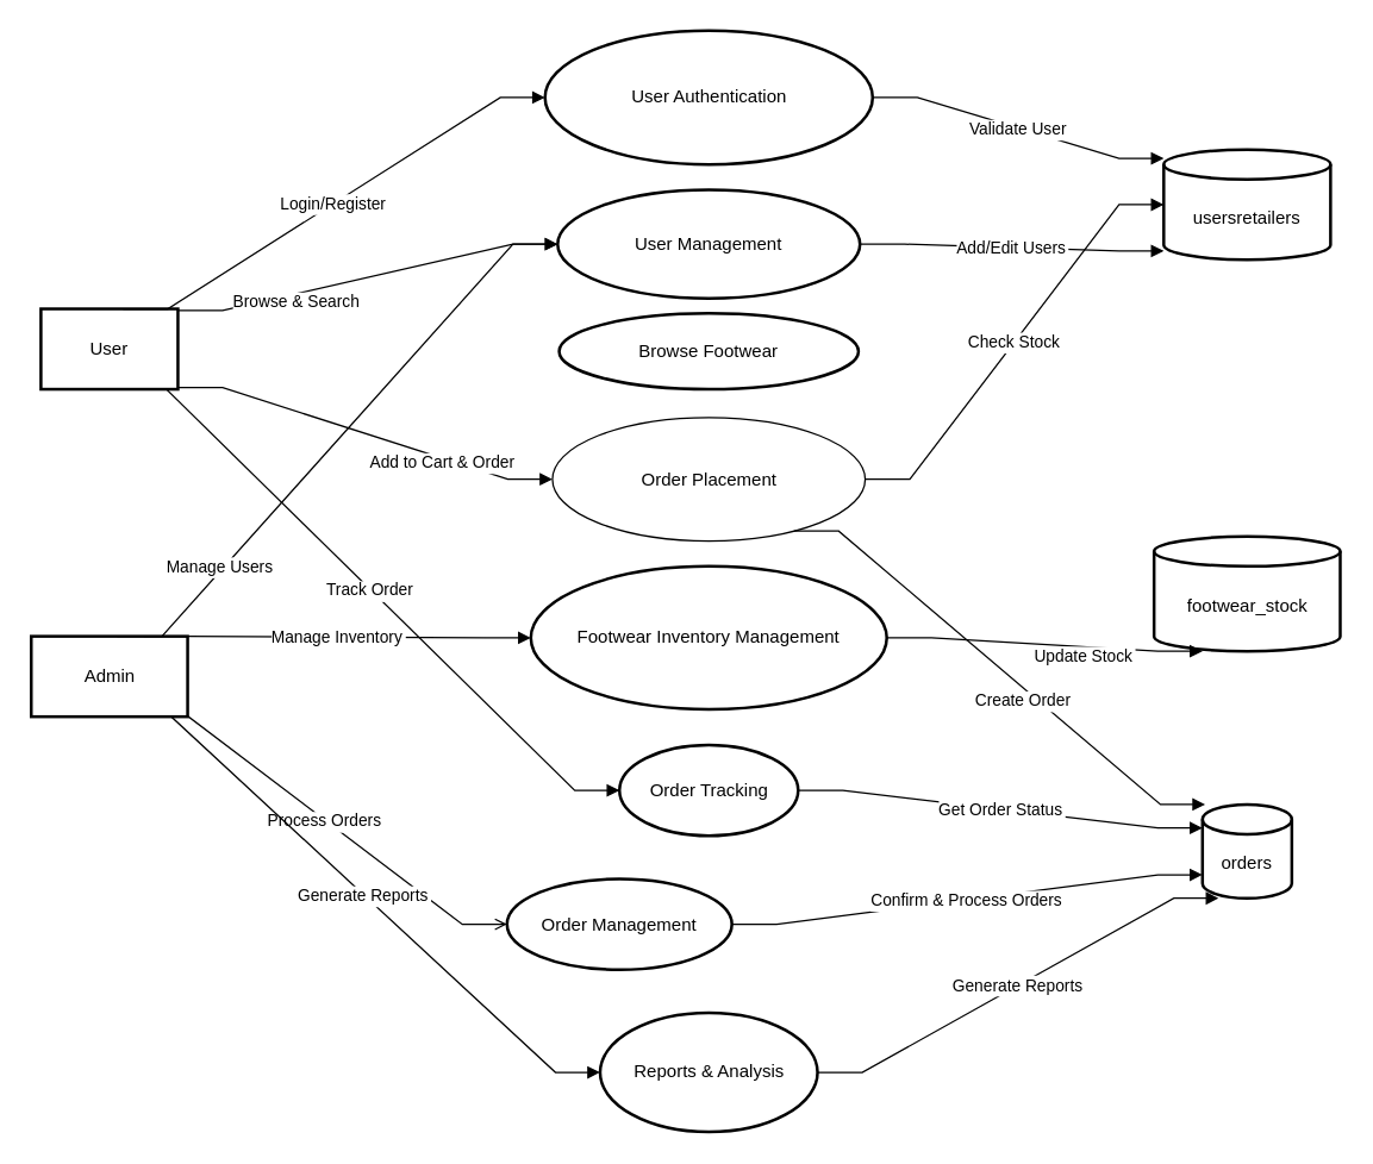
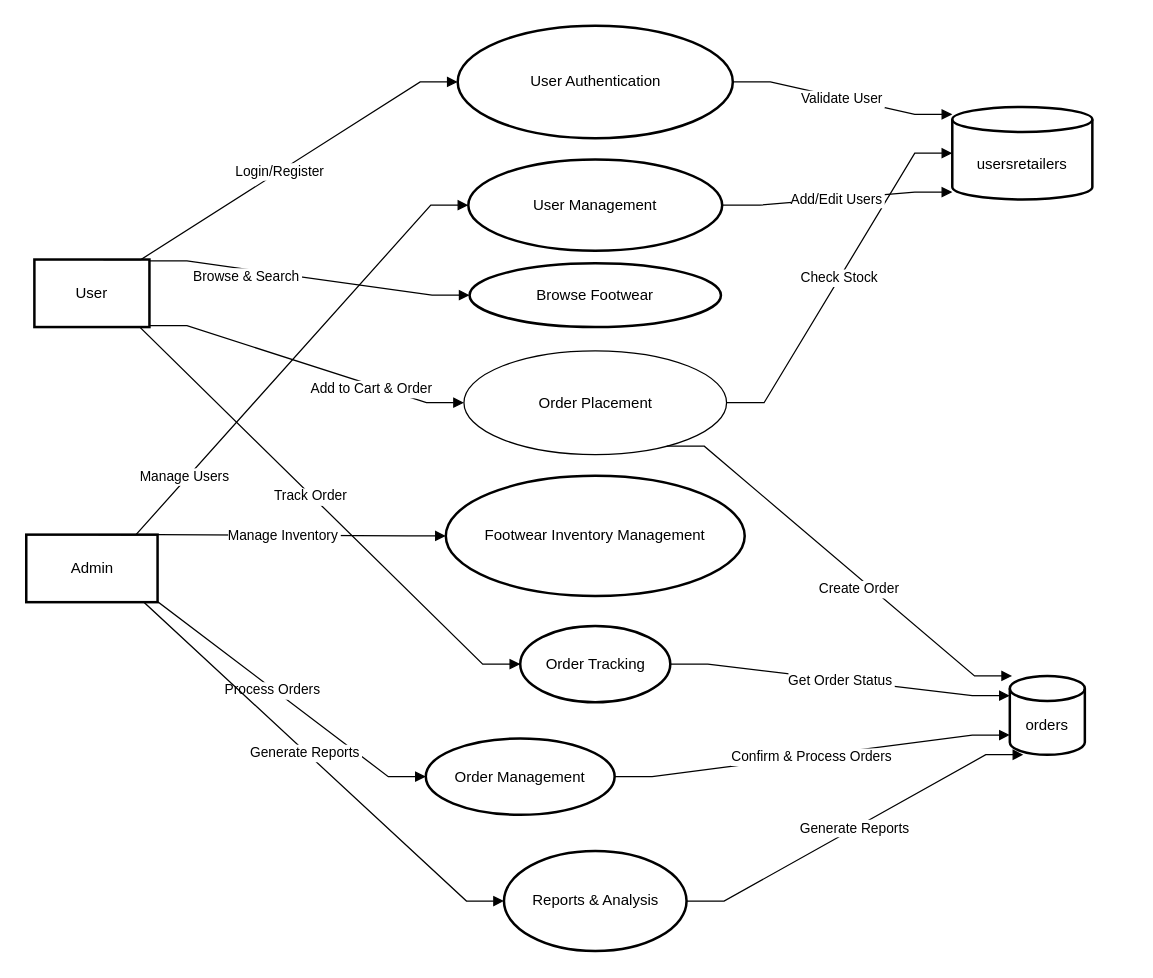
  <mxCell id="0" />
  <mxCell id="1" parent="0" />
  <mxCell id="2" value="User" style="whiteSpace=wrap;strokeWidth=2;" vertex="1" parent="1"><mxGeometry x="27" y="207" width="92" height="54" as="geometry" /></mxCell>
  <mxCell id="3" value="User Authentication" style="ellipse;strokeWidth=2;whiteSpace=wrap;" vertex="1" parent="1"><mxGeometry x="365.5" y="20" width="220" height="90" as="geometry" /></mxCell>
  <mxCell id="4" value="Browse Footwear" style="ellipse;strokeWidth=2;whiteSpace=wrap;" vertex="1" parent="1"><mxGeometry x="375" y="210" width="201" height="51" as="geometry" /></mxCell>
  <mxCell id="5" value="Order Placement" style="ellipse;whiteSpace=wrap;" vertex="1" parent="1"><mxGeometry x="370.5" y="280" width="210" height="83" as="geometry" /></mxCell>
  <mxCell id="6" value="Order Tracking" style="ellipse;strokeWidth=2;whiteSpace=wrap;" vertex="1" parent="1"><mxGeometry x="415.5" y="500" width="120" height="61" as="geometry" /></mxCell>
  <mxCell id="7" value="Admin" style="whiteSpace=wrap;strokeWidth=2;" vertex="1" parent="1"><mxGeometry x="20.5" y="427" width="105" height="54" as="geometry" /></mxCell>
  <mxCell id="8" value="User Management" style="ellipse;strokeWidth=2;whiteSpace=wrap;" vertex="1" parent="1"><mxGeometry x="374" y="127" width="203" height="73" as="geometry" /></mxCell>
  <mxCell id="9" value="Footwear Inventory Management" style="ellipse;strokeWidth=2;whiteSpace=wrap;" vertex="1" parent="1"><mxGeometry x="356" y="380" width="239" height="96" as="geometry" /></mxCell>
  <mxCell id="10" value="Order Management" style="ellipse;strokeWidth=2;whiteSpace=wrap;" vertex="1" parent="1"><mxGeometry x="340" y="590" width="151" height="61" as="geometry" /></mxCell>
  <mxCell id="11" value="Reports &amp; Analysis" style="ellipse;strokeWidth=2;whiteSpace=wrap;" vertex="1" parent="1"><mxGeometry x="402.5" y="680" width="146" height="80" as="geometry" /></mxCell>
- <mxCell id="12" value="usersretailers" style="shape=cylinder3;boundedLbl=1;backgroundOutline=1;size=10;strokeWidth=2;whiteSpace=wrap;" vertex="1" parent="1"><mxGeometry x="781" y="100" width="112" height="74" as="geometry" /></mxCell>
- <mxCell id="13" value="footwear_stock" style="shape=cylinder3;boundedLbl=1;backgroundOutline=1;size=10;strokeWidth=2;whiteSpace=wrap;" vertex="1" parent="1"><mxGeometry x="774.5" y="360" width="125" height="77" as="geometry" /></mxCell>
+ <mxCell id="12" value="usersretailers" style="shape=cylinder3;boundedLbl=1;backgroundOutline=1;size=10;strokeWidth=2;whiteSpace=wrap;" vertex="1" parent="1"><mxGeometry x="761" y="85" width="112" height="74" as="geometry" /></mxCell>
  <mxCell id="14" value="orders" style="shape=cylinder3;boundedLbl=1;backgroundOutline=1;size=10;strokeWidth=2;whiteSpace=wrap;" vertex="1" parent="1"><mxGeometry x="807" y="540" width="60" height="63" as="geometry" /></mxCell>
  <mxCell id="15" value="Login/Register" style="startArrow=none;endArrow=block;exitX=0.6;exitY=0;entryX=0;entryY=0.5;rounded=0;edgeStyle=entityRelationEdgeStyle;" edge="1" parent="1" source="2" target="3"><mxGeometry relative="1" as="geometry" /></mxCell>
- <mxCell id="16" value="Browse &amp; Search" style="startArrow=none;endArrow=block;exitX=0.99;exitY=0.03;rounded=0;edgeStyle=entityRelationEdgeStyle;" edge="1" parent="1" source="2" target="8"><mxGeometry x="-0.386" y="-5" relative="1" as="geometry"><mxPoint as="offset" /></mxGeometry></mxCell>
+ <mxCell id="16" value="Browse &amp; Search" style="startArrow=none;endArrow=block;exitX=0.99;exitY=0.03;entryX=0;entryY=0.5;rounded=0;edgeStyle=entityRelationEdgeStyle;" edge="1" parent="1" source="2" target="4"><mxGeometry x="-0.386" y="-5" relative="1" as="geometry"><mxPoint as="offset" /></mxGeometry></mxCell>
  <mxCell id="17" value="Add to Cart &amp; Order" style="startArrow=none;endArrow=block;exitX=0.99;exitY=0.97;entryX=0;entryY=0.5;rounded=0;edgeStyle=entityRelationEdgeStyle;" edge="1" parent="1" source="2" target="5"><mxGeometry x="0.426" y="-2" relative="1" as="geometry"><mxPoint as="offset" /></mxGeometry></mxCell>
  <mxCell id="18" value="Track Order" style="startArrow=none;endArrow=block;exitX=0.59;exitY=1;entryX=0;entryY=0.5;rounded=0;edgeStyle=entityRelationEdgeStyle;" edge="1" parent="1" source="2" target="6"><mxGeometry relative="1" as="geometry" /></mxCell>
  <mxCell id="19" value="Manage Users" style="startArrow=none;endArrow=block;exitX=0.55;exitY=0;entryX=0;entryY=0.5;rounded=0;edgeStyle=entityRelationEdgeStyle;" edge="1" parent="1" source="7" target="8"><mxGeometry x="-0.561" y="2" relative="1" as="geometry"><mxPoint as="offset" /></mxGeometry></mxCell>
  <mxCell id="20" value="Manage Inventory" style="startArrow=none;endArrow=block;exitX=0.72;exitY=0;entryX=0;entryY=0.5;rounded=0;edgeStyle=entityRelationEdgeStyle;" edge="1" parent="1" source="7" target="9"><mxGeometry relative="1" as="geometry" /></mxCell>
- <mxCell id="21" value="Process Orders" style="startArrow=none;endArrow=open;exitX=0.72;exitY=1;entryX=0;entryY=0.5;rounded=0;edgeStyle=entityRelationEdgeStyle;" edge="1" parent="1" source="7" target="10"><mxGeometry relative="1" as="geometry" /></mxCell>
+ <mxCell id="21" value="Process Orders" style="startArrow=none;endArrow=block;exitX=0.72;exitY=1;entryX=0;entryY=0.5;rounded=0;edgeStyle=entityRelationEdgeStyle;" edge="1" parent="1" source="7" target="10"><mxGeometry relative="1" as="geometry" /></mxCell>
  <mxCell id="22" value="Generate Reports" style="startArrow=none;endArrow=block;exitX=0.61;exitY=1;entryX=0;entryY=0.5;rounded=0;edgeStyle=entityRelationEdgeStyle;" edge="1" parent="1" source="7" target="11"><mxGeometry relative="1" as="geometry" /></mxCell>
  <mxCell id="23" value="Validate User" style="startArrow=none;endArrow=block;exitX=1;exitY=0.5;entryX=0;entryY=0.08;rounded=0;edgeStyle=entityRelationEdgeStyle;" edge="1" parent="1" source="3" target="12"><mxGeometry relative="1" as="geometry" /></mxCell>
  <mxCell id="24" value="Check Stock" style="startArrow=none;endArrow=block;exitX=1;exitY=0.5;rounded=0;edgeStyle=entityRelationEdgeStyle;" edge="1" parent="1" source="5" target="12"><mxGeometry relative="1" as="geometry" /></mxCell>
  <mxCell id="25" value="Create Order" style="startArrow=none;endArrow=block;exitX=0.83;exitY=1.01;entryX=0.03;entryY=0;rounded=0;edgeStyle=entityRelationEdgeStyle;" edge="1" parent="1" source="5" target="14"><mxGeometry x="0.155" y="-6" relative="1" as="geometry"><mxPoint as="offset" /></mxGeometry></mxCell>
  <mxCell id="26" value="Get Order Status" style="startArrow=none;endArrow=block;exitX=1;exitY=0.5;entryX=0;entryY=0.25;rounded=0;edgeStyle=entityRelationEdgeStyle;" edge="1" parent="1" source="6" target="14"><mxGeometry relative="1" as="geometry" /></mxCell>
  <mxCell id="27" value="Add/Edit Users" style="startArrow=none;endArrow=block;exitX=1;exitY=0.5;entryX=0;entryY=0.92;rounded=0;edgeStyle=entityRelationEdgeStyle;" edge="1" parent="1" source="8" target="12"><mxGeometry relative="1" as="geometry" /></mxCell>
- <mxCell id="28" value="Update Stock" style="startArrow=none;endArrow=block;exitX=1;exitY=0.5;entryX=0.26;entryY=1;rounded=0;edgeStyle=entityRelationEdgeStyle;" edge="1" parent="1" source="9" target="13"><mxGeometry x="0.249" y="-6" relative="1" as="geometry"><mxPoint as="offset" /></mxGeometry></mxCell>
  <mxCell id="29" value="Confirm &amp; Process Orders" style="startArrow=none;endArrow=block;exitX=1;exitY=0.5;entryX=0;entryY=0.75;rounded=0;edgeStyle=entityRelationEdgeStyle;" edge="1" parent="1" source="10" target="14"><mxGeometry relative="1" as="geometry" /></mxCell>
  <mxCell id="30" value="Generate Reports" style="startArrow=none;endArrow=block;exitX=1;exitY=0.5;entryX=0.18;entryY=1;rounded=0;edgeStyle=entityRelationEdgeStyle;" edge="1" parent="1" source="11" target="14"><mxGeometry relative="1" as="geometry" /></mxCell>
